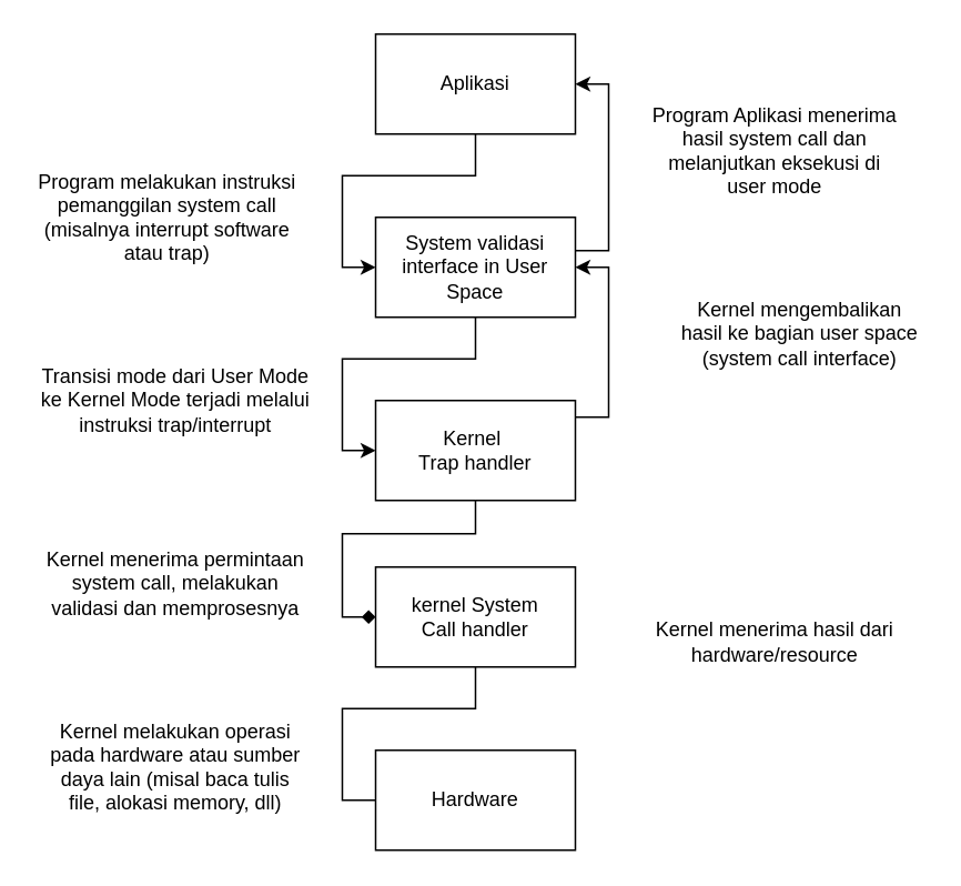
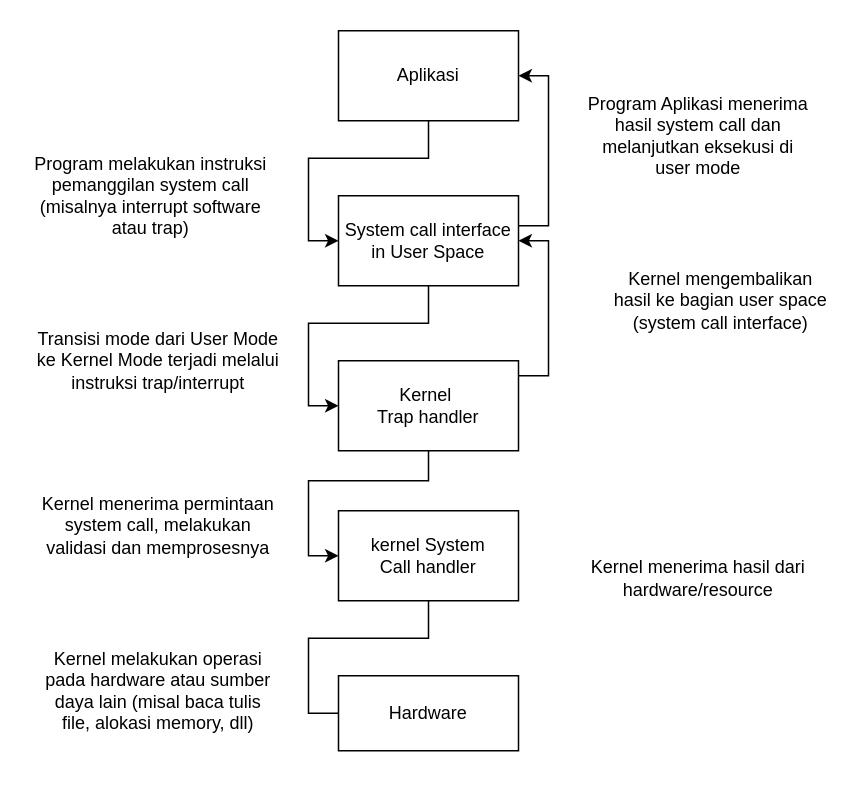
  <mxCell id="0" />
  <mxCell id="1" parent="0" />
  <mxCell id="2" style="edgeStyle=orthogonalEdgeStyle;rounded=0;orthogonalLoop=1;jettySize=auto;html=1;entryX=0;entryY=0.5;entryDx=0;entryDy=0;" edge="1" parent="1" source="3" target="12"><mxGeometry relative="1" as="geometry" /></mxCell>
  <mxCell id="3" value="Aplikasi" style="rounded=0;whiteSpace=wrap;html=1;" vertex="1" parent="1"><mxGeometry x="225" y="20" width="120" height="60" as="geometry" /></mxCell>
- <mxCell id="4" style="edgeStyle=orthogonalEdgeStyle;rounded=0;orthogonalLoop=1;jettySize=auto;html=1;entryX=0;entryY=0.5;entryDx=0;entryDy=0;endArrow=diamond;" edge="1" parent="1" source="6" target="9"><mxGeometry relative="1" as="geometry" /></mxCell>
+ <mxCell id="4" style="edgeStyle=orthogonalEdgeStyle;rounded=0;orthogonalLoop=1;jettySize=auto;html=1;entryX=0;entryY=0.5;entryDx=0;entryDy=0;" edge="1" parent="1" source="6" target="9"><mxGeometry relative="1" as="geometry" /></mxCell>
  <mxCell id="5" style="edgeStyle=orthogonalEdgeStyle;rounded=0;orthogonalLoop=1;jettySize=auto;html=1;entryX=1;entryY=0.5;entryDx=0;entryDy=0;" edge="1" parent="1" source="6" target="12"><mxGeometry relative="1" as="geometry"><Array as="points"><mxPoint x="365" y="250" /><mxPoint x="365" y="160" /></Array></mxGeometry></mxCell>
  <mxCell id="6" value="Kernel&amp;nbsp;&lt;div&gt;Trap handler&lt;/div&gt;" style="rounded=0;whiteSpace=wrap;html=1;" vertex="1" parent="1"><mxGeometry x="225" y="240" width="120" height="60" as="geometry" /></mxCell>
- <mxCell id="7" value="Hardware" style="rounded=0;whiteSpace=wrap;html=1;" vertex="1" parent="1"><mxGeometry x="225" y="450" width="120" height="60" as="geometry" /></mxCell>
+ <mxCell id="7" value="Hardware" style="rounded=0;whiteSpace=wrap;html=1;" vertex="1" parent="1"><mxGeometry x="225" y="450" width="120" height="50" as="geometry" /></mxCell>
  <mxCell id="8" style="edgeStyle=orthogonalEdgeStyle;rounded=0;orthogonalLoop=1;jettySize=auto;html=1;entryX=0;entryY=0.5;entryDx=0;entryDy=0;endArrow=none;" edge="1" parent="1" source="9" target="7"><mxGeometry relative="1" as="geometry" /></mxCell>
  <mxCell id="9" value="kernel System&lt;div&gt;Call handler&lt;/div&gt;" style="rounded=0;whiteSpace=wrap;html=1;" vertex="1" parent="1"><mxGeometry x="225" y="340" width="120" height="60" as="geometry" /></mxCell>
  <mxCell id="10" style="edgeStyle=orthogonalEdgeStyle;rounded=0;orthogonalLoop=1;jettySize=auto;html=1;entryX=0;entryY=0.5;entryDx=0;entryDy=0;" edge="1" parent="1" source="12" target="6"><mxGeometry relative="1" as="geometry" /></mxCell>
  <mxCell id="11" style="edgeStyle=orthogonalEdgeStyle;rounded=0;orthogonalLoop=1;jettySize=auto;html=1;entryX=1;entryY=0.5;entryDx=0;entryDy=0;" edge="1" parent="1" source="12" target="3"><mxGeometry relative="1" as="geometry"><Array as="points"><mxPoint x="365" y="150" /><mxPoint x="365" y="50" /></Array></mxGeometry></mxCell>
- <mxCell id="12" value="System validasi interface in User Space" style="rounded=0;whiteSpace=wrap;html=1;" vertex="1" parent="1"><mxGeometry x="225" y="130" width="120" height="60" as="geometry" /></mxCell>
+ <mxCell id="12" value="System call interface in User Space" style="rounded=0;whiteSpace=wrap;html=1;" vertex="1" parent="1"><mxGeometry x="225" y="130" width="120" height="60" as="geometry" /></mxCell>
  <mxCell id="13" value="Program melakukan instruksi pemanggilan system call (misalnya interrupt software atau trap)" style="text;strokeColor=none;align=center;fillColor=none;html=1;verticalAlign=middle;whiteSpace=wrap;rounded=0;" vertex="1" parent="1"><mxGeometry x="20" y="110" width="160" height="40" as="geometry" /></mxCell>
  <mxCell id="14" value="Transisi mode dari User Mode ke Kernel Mode terjadi melalui instruksi trap/interrupt" style="text;strokeColor=none;align=center;fillColor=none;html=1;verticalAlign=middle;whiteSpace=wrap;rounded=0;" vertex="1" parent="1"><mxGeometry x="20" y="220" width="170" height="40" as="geometry" /></mxCell>
  <mxCell id="15" value="Kernel menerima permintaan system call, melakukan validasi dan memprosesnya" style="text;strokeColor=none;align=center;fillColor=none;html=1;verticalAlign=middle;whiteSpace=wrap;rounded=0;" vertex="1" parent="1"><mxGeometry x="25" y="330" width="160" height="40" as="geometry" /></mxCell>
  <mxCell id="16" value="Kernel melakukan operasi pada hardware atau sumber daya lain (misal baca tulis file, alokasi memory, dll)" style="text;strokeColor=none;align=center;fillColor=none;html=1;verticalAlign=middle;whiteSpace=wrap;rounded=0;" vertex="1" parent="1"><mxGeometry x="25" y="440" width="160" height="40" as="geometry" /></mxCell>
  <mxCell id="17" value="Kernel menerima hasil dari hardware/resource" style="text;strokeColor=none;align=center;fillColor=none;html=1;verticalAlign=middle;whiteSpace=wrap;rounded=0;" vertex="1" parent="1"><mxGeometry x="390" y="365" width="150" height="40" as="geometry" /></mxCell>
  <mxCell id="18" value="Kernel mengembalikan hasil ke bagian user space (system call interface)" style="text;strokeColor=none;align=center;fillColor=none;html=1;verticalAlign=middle;whiteSpace=wrap;rounded=0;" vertex="1" parent="1"><mxGeometry x="405" y="180" width="150" height="40" as="geometry" /></mxCell>
  <mxCell id="19" value="Program Aplikasi menerima hasil system call dan melanjutkan eksekusi di user mode" style="text;strokeColor=none;align=center;fillColor=none;html=1;verticalAlign=middle;whiteSpace=wrap;rounded=0;" vertex="1" parent="1"><mxGeometry x="390" y="70" width="150" height="40" as="geometry" /></mxCell>
